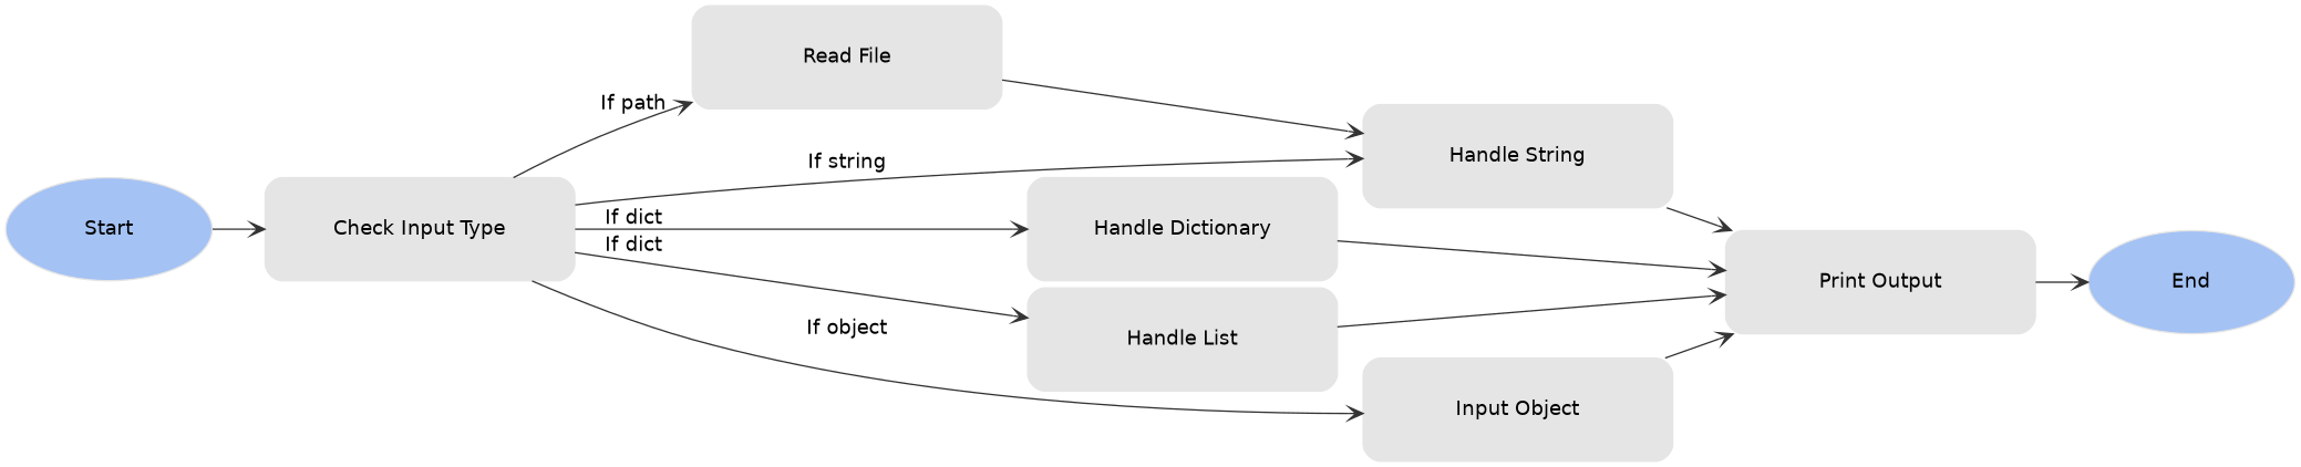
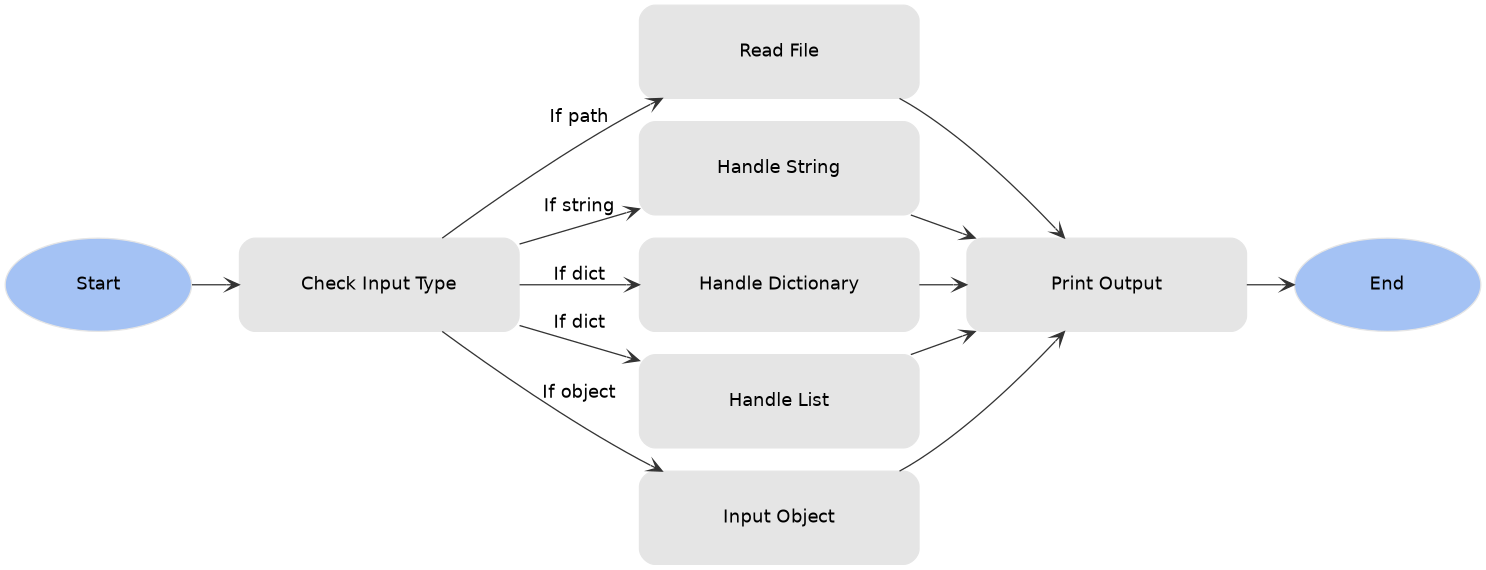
  digraph {
    rankdir=LR
    node [color="#E5E5E5" fontname=Helvetica shape=box style="rounded,filled"]
    edge [arrowhead=vee color="#333333" fontname=Helvetica]
    n1 [fillcolor="#A4C2F4" height=1 label=Start shape=ellipse style=filled width=2]
    n2 [height=1 label="Check Input Type" width=3]
    n3 [height=1 label="Read File" width=3]
    n4 [height=1 label="Handle String" width=3]
    n5 [height=1 label="Handle Dictionary" width=3]
    n6 [height=1 label="Handle List" width=3]
    n7 [height=1 label="Input Object" width=3]
    n8 [height=1 label="Print Output" width=3]
    n9 [fillcolor="#A4C2F4" height=1 label=End shape=ellipse style=filled width=2]
    n1 -> n2
    n2 -> n3 [label="If path"]
    n2 -> n4 [label="If string"]
    n2 -> n5 [label="If dict"]
    n2 -> n6 [label="If dict"]
    n2 -> n7 [label="If object"]
-   n3 -> n4
+   n3 -> n8
    n4 -> n8
    n5 -> n8
    n6 -> n8
    n7 -> n8
    n8 -> n9
  }
